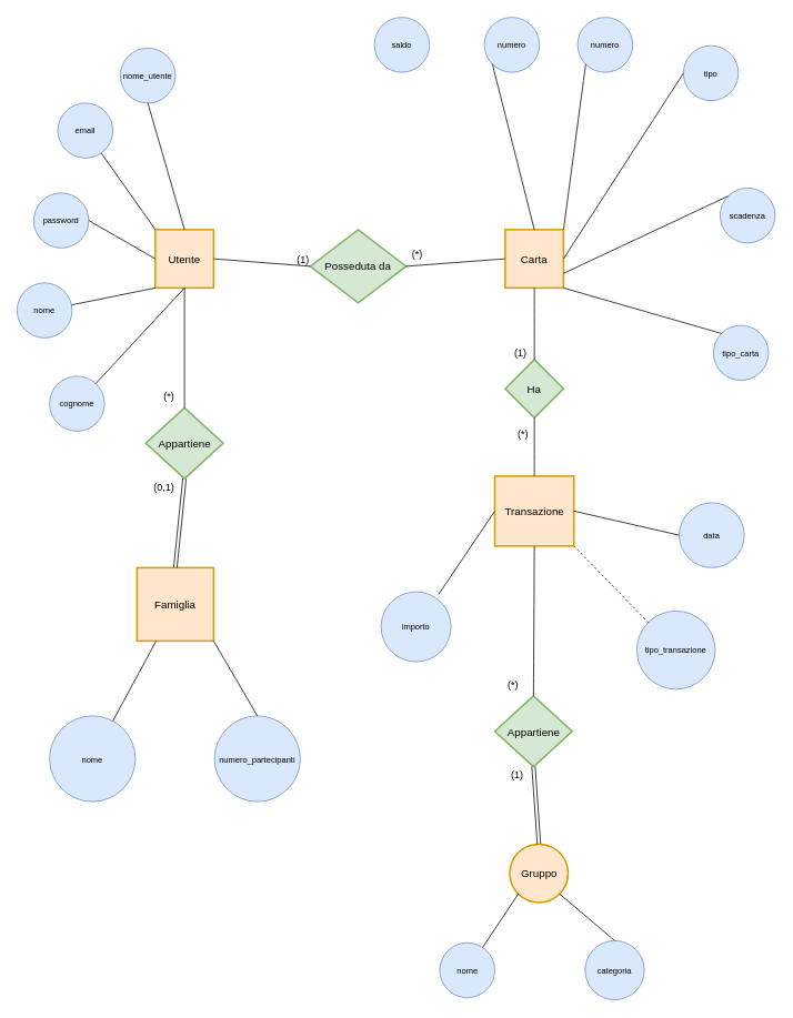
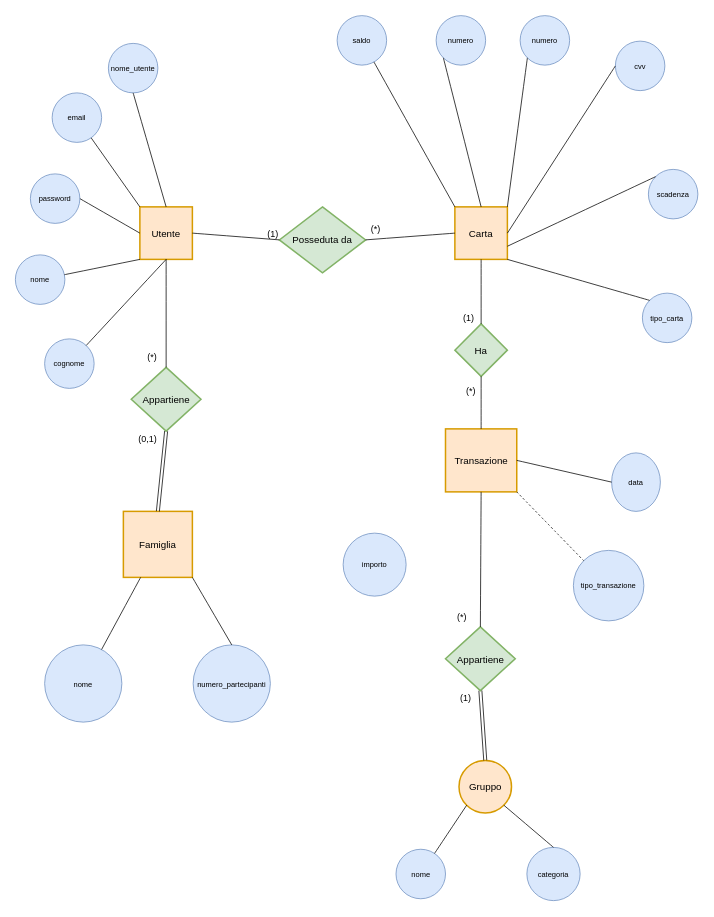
  <mxCell id="0" />
  <mxCell id="1" parent="0" />
  <mxCell id="2" value="Carta" style="strokeWidth=2;whiteSpace=wrap;html=1;align=center;fontSize=13;fontFamily=Helvetica;fontColor=#000000;strokeColor=#d79b00;fillColor=#ffe6cc;" parent="1" vertex="1"><mxGeometry x="606" y="275" width="70" height="70" as="geometry" /></mxCell>
  <mxCell id="3" value="numero" style="ellipse;whiteSpace=wrap;html=1;aspect=fixed;fontSize=10;fillColor=#dae8fc;strokeColor=#6c8ebf;" parent="1" vertex="1"><mxGeometry x="693" y="20" width="66" height="66" as="geometry" /></mxCell>
- <mxCell id="4" value="tipo" style="ellipse;whiteSpace=wrap;html=1;aspect=fixed;fontSize=10;fillColor=#dae8fc;strokeColor=#6c8ebf;" parent="1" vertex="1"><mxGeometry x="820" y="54" width="66" height="66" as="geometry" /></mxCell>
+ <mxCell id="4" value="cvv" style="ellipse;whiteSpace=wrap;html=1;aspect=fixed;fontSize=10;fillColor=#dae8fc;strokeColor=#6c8ebf;" parent="1" vertex="1"><mxGeometry x="820" y="54" width="66" height="66" as="geometry" /></mxCell>
  <mxCell id="5" value="scadenza" style="ellipse;whiteSpace=wrap;html=1;aspect=fixed;fontSize=10;fillColor=#dae8fc;strokeColor=#6c8ebf;" parent="1" vertex="1"><mxGeometry x="864" y="225" width="66" height="66" as="geometry" /></mxCell>
  <mxCell id="6" value="numero" style="ellipse;whiteSpace=wrap;html=1;aspect=fixed;fontSize=10;fillColor=#dae8fc;strokeColor=#6c8ebf;" parent="1" vertex="1"><mxGeometry x="581" y="20" width="66" height="66" as="geometry" /></mxCell>
  <mxCell id="7" value="tipo_carta" style="ellipse;whiteSpace=wrap;html=1;aspect=fixed;fontSize=10;fillColor=#dae8fc;strokeColor=#6c8ebf;" parent="1" vertex="1"><mxGeometry x="856" y="390" width="66" height="66" as="geometry" /></mxCell>
  <mxCell id="8" value="saldo" style="ellipse;whiteSpace=wrap;html=1;aspect=fixed;fontSize=10;fillColor=#dae8fc;strokeColor=#6c8ebf;" parent="1" vertex="1"><mxGeometry x="449" y="20" width="66" height="66" as="geometry" /></mxCell>
  <mxCell id="9" value="Posseduta da" style="shape=rhombus;strokeWidth=2;fontSize=13;perimeter=rhombusPerimeter;whiteSpace=wrap;html=1;align=center;fillColor=#d5e8d4;strokeColor=#82b366;" parent="1" vertex="1"><mxGeometry x="372" y="275" width="115" height="88" as="geometry" /></mxCell>
  <mxCell id="10" value="Utente" style="strokeWidth=2;whiteSpace=wrap;html=1;align=center;fontSize=13;fontFamily=Helvetica;fontColor=#000000;strokeColor=#d79b00;fillColor=#ffe6cc;" parent="1" vertex="1"><mxGeometry x="186" y="275" width="70" height="70" as="geometry" /></mxCell>
  <mxCell id="11" value="nome_utente" style="ellipse;whiteSpace=wrap;html=1;aspect=fixed;fontSize=10;fillColor=#dae8fc;strokeColor=#6c8ebf;" parent="1" vertex="1"><mxGeometry x="144" y="57" width="66" height="66" as="geometry" /></mxCell>
  <mxCell id="12" value="email" style="ellipse;whiteSpace=wrap;html=1;aspect=fixed;fontSize=10;fillColor=#dae8fc;strokeColor=#6c8ebf;" parent="1" vertex="1"><mxGeometry x="69" y="123" width="66" height="66" as="geometry" /></mxCell>
  <mxCell id="13" value="password" style="ellipse;whiteSpace=wrap;html=1;aspect=fixed;fontSize=10;fillColor=#dae8fc;strokeColor=#6c8ebf;" parent="1" vertex="1"><mxGeometry x="40" y="231" width="66" height="66" as="geometry" /></mxCell>
  <mxCell id="14" value="nome" style="ellipse;whiteSpace=wrap;html=1;aspect=fixed;fontSize=10;fillColor=#dae8fc;strokeColor=#6c8ebf;" parent="1" vertex="1"><mxGeometry x="20" y="339" width="66" height="66" as="geometry" /></mxCell>
  <mxCell id="15" value="cognome" style="ellipse;whiteSpace=wrap;html=1;aspect=fixed;fontSize=10;fillColor=#dae8fc;strokeColor=#6c8ebf;" parent="1" vertex="1"><mxGeometry x="59" y="451" width="66" height="66" as="geometry" /></mxCell>
  <mxCell id="16" value="" style="endArrow=none;html=1;rounded=0;fontSize=12;startSize=8;endSize=8;curved=1;entryX=0.5;entryY=1;entryDx=0;entryDy=0;" parent="1" source="15" target="10" edge="1"><mxGeometry relative="1" as="geometry"><mxPoint x="285" y="528" as="sourcePoint" /><mxPoint x="445" y="528" as="targetPoint" /></mxGeometry></mxCell>
  <mxCell id="17" value="" style="endArrow=none;html=1;rounded=0;fontSize=12;startSize=8;endSize=8;curved=1;entryX=0.5;entryY=0;entryDx=0;entryDy=0;exitX=0.5;exitY=1;exitDx=0;exitDy=0;" parent="1" source="11" target="10" edge="1"><mxGeometry relative="1" as="geometry"><mxPoint x="124" y="470" as="sourcePoint" /><mxPoint x="231" y="355" as="targetPoint" /></mxGeometry></mxCell>
  <mxCell id="18" value="" style="endArrow=none;html=1;rounded=0;fontSize=12;startSize=8;endSize=8;curved=1;entryX=0;entryY=0;entryDx=0;entryDy=0;" parent="1" source="12" target="10" edge="1"><mxGeometry relative="1" as="geometry"><mxPoint x="134" y="480" as="sourcePoint" /><mxPoint x="241" y="365" as="targetPoint" /></mxGeometry></mxCell>
  <mxCell id="19" value="" style="endArrow=none;html=1;rounded=0;fontSize=12;startSize=8;endSize=8;curved=1;entryX=0;entryY=0.5;entryDx=0;entryDy=0;exitX=1;exitY=0.5;exitDx=0;exitDy=0;" parent="1" source="13" target="10" edge="1"><mxGeometry relative="1" as="geometry"><mxPoint x="144" y="490" as="sourcePoint" /><mxPoint x="251" y="375" as="targetPoint" /></mxGeometry></mxCell>
  <mxCell id="20" value="" style="endArrow=none;html=1;rounded=0;fontSize=12;startSize=8;endSize=8;curved=1;entryX=0;entryY=1;entryDx=0;entryDy=0;" parent="1" source="14" target="10" edge="1"><mxGeometry relative="1" as="geometry"><mxPoint x="154" y="500" as="sourcePoint" /><mxPoint x="261" y="385" as="targetPoint" /></mxGeometry></mxCell>
  <mxCell id="21" value="" style="endArrow=none;html=1;rounded=0;fontSize=12;startSize=8;endSize=8;curved=1;entryX=1;entryY=1;entryDx=0;entryDy=0;exitX=0;exitY=0;exitDx=0;exitDy=0;" parent="1" source="7" target="2" edge="1"><mxGeometry relative="1" as="geometry"><mxPoint x="362" y="526" as="sourcePoint" /><mxPoint x="522" y="526" as="targetPoint" /></mxGeometry></mxCell>
  <mxCell id="22" value="" style="endArrow=none;html=1;rounded=0;fontSize=12;startSize=8;endSize=8;curved=1;exitX=0;exitY=0;exitDx=0;exitDy=0;entryX=1;entryY=0.75;entryDx=0;entryDy=0;" parent="1" source="5" target="2" edge="1"><mxGeometry relative="1" as="geometry"><mxPoint x="654" y="548" as="sourcePoint" /><mxPoint x="683" y="324" as="targetPoint" /></mxGeometry></mxCell>
  <mxCell id="23" value="" style="endArrow=none;html=1;rounded=0;fontSize=12;startSize=8;endSize=8;curved=1;entryX=1;entryY=0.5;entryDx=0;entryDy=0;exitX=0;exitY=0.5;exitDx=0;exitDy=0;" parent="1" source="4" target="2" edge="1"><mxGeometry relative="1" as="geometry"><mxPoint x="664" y="558" as="sourcePoint" /><mxPoint x="661" y="365" as="targetPoint" /></mxGeometry></mxCell>
  <mxCell id="24" value="" style="endArrow=none;html=1;rounded=0;fontSize=12;startSize=8;endSize=8;curved=1;entryX=1;entryY=0;entryDx=0;entryDy=0;exitX=0;exitY=1;exitDx=0;exitDy=0;" parent="1" source="3" target="2" edge="1"><mxGeometry relative="1" as="geometry"><mxPoint x="674" y="568" as="sourcePoint" /><mxPoint x="671" y="375" as="targetPoint" /></mxGeometry></mxCell>
  <mxCell id="25" value="" style="endArrow=none;html=1;rounded=0;fontSize=12;startSize=8;endSize=8;curved=1;entryX=0.5;entryY=0;entryDx=0;entryDy=0;exitX=0;exitY=1;exitDx=0;exitDy=0;" parent="1" source="6" target="2" edge="1"><mxGeometry relative="1" as="geometry"><mxPoint x="684" y="578" as="sourcePoint" /><mxPoint x="681" y="385" as="targetPoint" /></mxGeometry></mxCell>
+ <mxCell id="26" value="" style="endArrow=none;html=1;rounded=0;fontSize=12;startSize=8;endSize=8;curved=1;entryX=0;entryY=0;entryDx=0;entryDy=0;" parent="1" source="8" target="2" edge="1"><mxGeometry relative="1" as="geometry"><mxPoint x="694" y="588" as="sourcePoint" /><mxPoint x="691" y="395" as="targetPoint" /></mxGeometry></mxCell>
  <mxCell id="27" value="Famiglia" style="strokeWidth=2;whiteSpace=wrap;html=1;align=center;fontSize=13;fontFamily=Helvetica;fontColor=#000000;strokeColor=#d79b00;fillColor=#ffe6cc;" parent="1" vertex="1"><mxGeometry x="164" y="681" width="92" height="88" as="geometry" /></mxCell>
  <mxCell id="28" value="nome" style="ellipse;whiteSpace=wrap;html=1;aspect=fixed;fontSize=10;fillColor=#dae8fc;strokeColor=#6c8ebf;" parent="1" vertex="1"><mxGeometry x="59" y="859" width="103" height="103" as="geometry" /></mxCell>
  <mxCell id="29" value="numero_partecipanti" style="ellipse;whiteSpace=wrap;html=1;aspect=fixed;fontSize=10;fillColor=#dae8fc;strokeColor=#6c8ebf;" parent="1" vertex="1"><mxGeometry x="257" y="859" width="103" height="103" as="geometry" /></mxCell>
  <mxCell id="30" value="" style="endArrow=none;html=1;rounded=0;fontSize=12;startSize=8;endSize=8;curved=1;exitX=0.25;exitY=1;exitDx=0;exitDy=0;" parent="1" source="27" target="28" edge="1"><mxGeometry relative="1" as="geometry"><mxPoint x="304" y="474" as="sourcePoint" /><mxPoint x="464" y="474" as="targetPoint" /></mxGeometry></mxCell>
  <mxCell id="31" value="" style="endArrow=none;html=1;rounded=0;fontSize=12;startSize=8;endSize=8;curved=1;exitX=1;exitY=1;exitDx=0;exitDy=0;entryX=0.5;entryY=0;entryDx=0;entryDy=0;" parent="1" source="27" target="29" edge="1"><mxGeometry relative="1" as="geometry"><mxPoint x="214" y="779" as="sourcePoint" /><mxPoint x="149" y="878" as="targetPoint" /></mxGeometry></mxCell>
  <mxCell id="32" value="Appartiene" style="shape=rhombus;strokeWidth=2;fontSize=13;perimeter=rhombusPerimeter;whiteSpace=wrap;html=1;align=center;fillColor=#d5e8d4;strokeColor=#82b366;" parent="1" vertex="1"><mxGeometry x="174.5" y="489" width="93" height="85" as="geometry" /></mxCell>
  <mxCell id="33" value="" style="endArrow=none;html=1;rounded=0;fontSize=12;startSize=8;endSize=8;curved=1;exitX=1;exitY=0.5;exitDx=0;exitDy=0;entryX=0;entryY=0.5;entryDx=0;entryDy=0;" parent="1" source="10" target="9" edge="1"><mxGeometry relative="1" as="geometry"><mxPoint x="350" y="418" as="sourcePoint" /><mxPoint x="510" y="418" as="targetPoint" /></mxGeometry></mxCell>
  <mxCell id="34" value="(1)" style="resizable=0;html=1;whiteSpace=wrap;align=right;verticalAlign=bottom;" parent="33" connectable="0" vertex="1"><mxGeometry x="1" relative="1" as="geometry" /></mxCell>
  <mxCell id="35" value="" style="endArrow=none;html=1;rounded=0;fontSize=12;startSize=8;endSize=8;curved=1;exitX=0;exitY=0.5;exitDx=0;exitDy=0;entryX=1;entryY=0.5;entryDx=0;entryDy=0;" parent="1" source="2" target="9" edge="1"><mxGeometry relative="1" as="geometry"><mxPoint x="350" y="418" as="sourcePoint" /><mxPoint x="492" y="319" as="targetPoint" /></mxGeometry></mxCell>
  <mxCell id="36" value="(*)" style="resizable=0;html=1;whiteSpace=wrap;align=right;verticalAlign=bottom;" parent="35" connectable="0" vertex="1"><mxGeometry x="1" relative="1" as="geometry"><mxPoint x="21" y="-6" as="offset" /></mxGeometry></mxCell>
  <mxCell id="37" value="" style="endArrow=none;html=1;rounded=0;fontSize=12;startSize=8;endSize=8;curved=1;entryX=0.5;entryY=0;entryDx=0;entryDy=0;exitX=0.5;exitY=1;exitDx=0;exitDy=0;" parent="1" source="10" target="32" edge="1"><mxGeometry relative="1" as="geometry"><mxPoint x="332" y="485" as="sourcePoint" /><mxPoint x="222" y="590" as="targetPoint" /></mxGeometry></mxCell>
  <mxCell id="38" value="(*)" style="resizable=0;html=1;whiteSpace=wrap;align=right;verticalAlign=bottom;" parent="37" connectable="0" vertex="1"><mxGeometry x="1" relative="1" as="geometry"><mxPoint x="-11" y="-6" as="offset" /></mxGeometry></mxCell>
  <mxCell id="39" value="" style="shape=link;html=1;rounded=0;fontSize=12;startSize=8;endSize=8;curved=1;exitX=0.5;exitY=0;exitDx=0;exitDy=0;entryX=0.5;entryY=1;entryDx=0;entryDy=0;" parent="1" source="27" target="32" edge="1"><mxGeometry relative="1" as="geometry"><mxPoint x="350" y="418" as="sourcePoint" /><mxPoint x="210" y="608" as="targetPoint" /></mxGeometry></mxCell>
  <mxCell id="40" value="(0,1)" style="resizable=0;html=1;whiteSpace=wrap;align=right;verticalAlign=bottom;" parent="39" connectable="0" vertex="1"><mxGeometry x="1" relative="1" as="geometry"><mxPoint x="-11" y="19" as="offset" /></mxGeometry></mxCell>
  <mxCell id="41" value="Transazione" style="strokeWidth=2;whiteSpace=wrap;html=1;align=center;fontSize=13;fontFamily=Helvetica;fontColor=#000000;strokeColor=#d79b00;fillColor=#ffe6cc;" parent="1" vertex="1"><mxGeometry x="593.5" y="571" width="95" height="84" as="geometry" /></mxCell>
  <mxCell id="42" value="Ha" style="shape=rhombus;strokeWidth=2;fontSize=13;perimeter=rhombusPerimeter;whiteSpace=wrap;html=1;align=center;fillColor=#d5e8d4;strokeColor=#82b366;" parent="1" vertex="1"><mxGeometry x="606" y="431" width="70" height="70" as="geometry" /></mxCell>
- <mxCell id="43" value="data" style="ellipse;whiteSpace=wrap;html=1;aspect=fixed;fontSize=10;fillColor=#dae8fc;strokeColor=#6c8ebf;" parent="1" vertex="1"><mxGeometry x="815" y="603" width="78" height="78" as="geometry" /></mxCell>
+ <mxCell id="43" value="data" style="ellipse;whiteSpace=wrap;html=1;aspect=fixed;fontSize=10;fillColor=#dae8fc;strokeColor=#6c8ebf;" parent="1" vertex="1"><mxGeometry x="815" y="603" width="65" height="78" as="geometry" /></mxCell>
  <mxCell id="44" value="tipo_transazione" style="ellipse;whiteSpace=wrap;html=1;aspect=fixed;fontSize=10;fillColor=#dae8fc;strokeColor=#6c8ebf;" parent="1" vertex="1"><mxGeometry x="764" y="733" width="94" height="94" as="geometry" /></mxCell>
  <mxCell id="45" value="importo" style="ellipse;whiteSpace=wrap;html=1;aspect=fixed;fontSize=10;fillColor=#dae8fc;strokeColor=#6c8ebf;" parent="1" vertex="1"><mxGeometry x="457" y="710" width="84" height="84" as="geometry" /></mxCell>
- <mxCell id="46" value="" style="endArrow=none;html=1;rounded=0;fontSize=12;startSize=8;endSize=8;curved=1;exitX=0;exitY=0.5;exitDx=0;exitDy=0;entryX=0.822;entryY=0.037;entryDx=0;entryDy=0;entryPerimeter=0;" parent="1" source="41" target="45" edge="1"><mxGeometry relative="1" as="geometry"><mxPoint x="527" y="440" as="sourcePoint" /><mxPoint x="687" y="440" as="targetPoint" /></mxGeometry></mxCell>
  <mxCell id="47" value="" style="endArrow=none;html=1;rounded=0;fontSize=12;startSize=8;endSize=8;curved=1;exitX=1;exitY=0.5;exitDx=0;exitDy=0;entryX=0;entryY=0.5;entryDx=0;entryDy=0;" parent="1" source="41" target="43" edge="1"><mxGeometry relative="1" as="geometry"><mxPoint x="604" y="623" as="sourcePoint" /><mxPoint x="536" y="723" as="targetPoint" /></mxGeometry></mxCell>
  <mxCell id="48" value="" style="endArrow=none;html=1;rounded=0;fontSize=12;startSize=8;endSize=8;curved=1;exitX=1;exitY=1;exitDx=0;exitDy=0;entryX=0;entryY=0;entryDx=0;entryDy=0;dashed=1;" parent="1" source="41" target="44" edge="1"><mxGeometry relative="1" as="geometry"><mxPoint x="614" y="633" as="sourcePoint" /><mxPoint x="546" y="733" as="targetPoint" /></mxGeometry></mxCell>
  <mxCell id="49" value="" style="endArrow=none;html=1;rounded=0;fontSize=12;startSize=8;endSize=8;curved=1;entryX=0.5;entryY=1;entryDx=0;entryDy=0;exitX=0.5;exitY=0;exitDx=0;exitDy=0;" parent="1" source="41" target="42" edge="1"><mxGeometry relative="1" as="geometry"><mxPoint x="527" y="440" as="sourcePoint" /><mxPoint x="687" y="440" as="targetPoint" /></mxGeometry></mxCell>
  <mxCell id="50" value="(*)" style="resizable=0;html=1;whiteSpace=wrap;align=right;verticalAlign=bottom;" parent="49" connectable="0" vertex="1"><mxGeometry x="1" relative="1" as="geometry"><mxPoint x="-6" y="28" as="offset" /></mxGeometry></mxCell>
  <mxCell id="51" value="" style="endArrow=none;html=1;rounded=0;fontSize=12;startSize=8;endSize=8;curved=1;entryX=0.5;entryY=0;entryDx=0;entryDy=0;exitX=0.5;exitY=1;exitDx=0;exitDy=0;" parent="1" source="2" target="42" edge="1"><mxGeometry relative="1" as="geometry"><mxPoint x="527" y="440" as="sourcePoint" /><mxPoint x="643" y="440" as="targetPoint" /></mxGeometry></mxCell>
  <mxCell id="52" value="(1)" style="resizable=0;html=1;whiteSpace=wrap;align=right;verticalAlign=bottom;" parent="51" connectable="0" vertex="1"><mxGeometry x="1" relative="1" as="geometry"><mxPoint x="-8" as="offset" /></mxGeometry></mxCell>
  <mxCell id="53" value="Appartiene" style="shape=rhombus;strokeWidth=2;fontSize=13;perimeter=rhombusPerimeter;whiteSpace=wrap;html=1;align=center;fillColor=#d5e8d4;strokeColor=#82b366;" parent="1" vertex="1"><mxGeometry x="593.5" y="835" width="93" height="85" as="geometry" /></mxCell>
  <mxCell id="54" value="Gruppo" style="ellipse;strokeWidth=2;whiteSpace=wrap;html=1;align=center;fontSize=13;fontFamily=Helvetica;fontColor=#000000;strokeColor=#d79b00;fillColor=#ffe6cc;" parent="1" vertex="1"><mxGeometry x="611.5" y="1013" width="70" height="70" as="geometry" /></mxCell>
  <mxCell id="55" value="nome" style="ellipse;whiteSpace=wrap;html=1;aspect=fixed;fontSize=10;fillColor=#dae8fc;strokeColor=#6c8ebf;" parent="1" vertex="1"><mxGeometry x="527.5" y="1131.5" width="66" height="66" as="geometry" /></mxCell>
  <mxCell id="56" value="categoria" style="ellipse;whiteSpace=wrap;html=1;aspect=fixed;fontSize=10;fillColor=#dae8fc;strokeColor=#6c8ebf;" parent="1" vertex="1"><mxGeometry x="702" y="1129" width="71" height="71" as="geometry" /></mxCell>
  <mxCell id="57" value="" style="endArrow=none;html=1;rounded=0;fontSize=12;startSize=8;endSize=8;curved=1;entryX=0;entryY=1;entryDx=0;entryDy=0;" parent="1" source="55" target="54" edge="1"><mxGeometry relative="1" as="geometry"><mxPoint x="535" y="707" as="sourcePoint" /><mxPoint x="695" y="707" as="targetPoint" /></mxGeometry></mxCell>
  <mxCell id="58" value="" style="endArrow=none;html=1;rounded=0;fontSize=12;startSize=8;endSize=8;curved=1;entryX=1;entryY=1;entryDx=0;entryDy=0;exitX=0.5;exitY=0;exitDx=0;exitDy=0;" parent="1" source="56" target="54" edge="1"><mxGeometry relative="1" as="geometry"><mxPoint x="535" y="707" as="sourcePoint" /><mxPoint x="695" y="707" as="targetPoint" /></mxGeometry></mxCell>
  <mxCell id="59" value="" style="shape=link;html=1;rounded=0;fontSize=12;startSize=8;endSize=8;curved=1;entryX=0.5;entryY=1;entryDx=0;entryDy=0;exitX=0.5;exitY=0;exitDx=0;exitDy=0;" parent="1" source="54" target="53" edge="1"><mxGeometry relative="1" as="geometry"><mxPoint x="523" y="815" as="sourcePoint" /><mxPoint x="683" y="815" as="targetPoint" /></mxGeometry></mxCell>
  <mxCell id="60" value="(1)" style="resizable=0;html=1;whiteSpace=wrap;align=right;verticalAlign=bottom;" parent="59" connectable="0" vertex="1"><mxGeometry x="1" relative="1" as="geometry"><mxPoint x="-11" y="18" as="offset" /></mxGeometry></mxCell>
  <mxCell id="61" value="" style="endArrow=none;html=1;rounded=0;fontSize=12;startSize=8;endSize=8;curved=1;entryX=0.5;entryY=0;entryDx=0;entryDy=0;exitX=0.5;exitY=1;exitDx=0;exitDy=0;" parent="1" source="41" target="53" edge="1"><mxGeometry relative="1" as="geometry"><mxPoint x="523" y="815" as="sourcePoint" /><mxPoint x="683" y="815" as="targetPoint" /></mxGeometry></mxCell>
  <mxCell id="62" value="(*)" style="resizable=0;html=1;whiteSpace=wrap;align=right;verticalAlign=bottom;" parent="61" connectable="0" vertex="1"><mxGeometry x="1" relative="1" as="geometry"><mxPoint x="-17" y="-5" as="offset" /></mxGeometry></mxCell>
